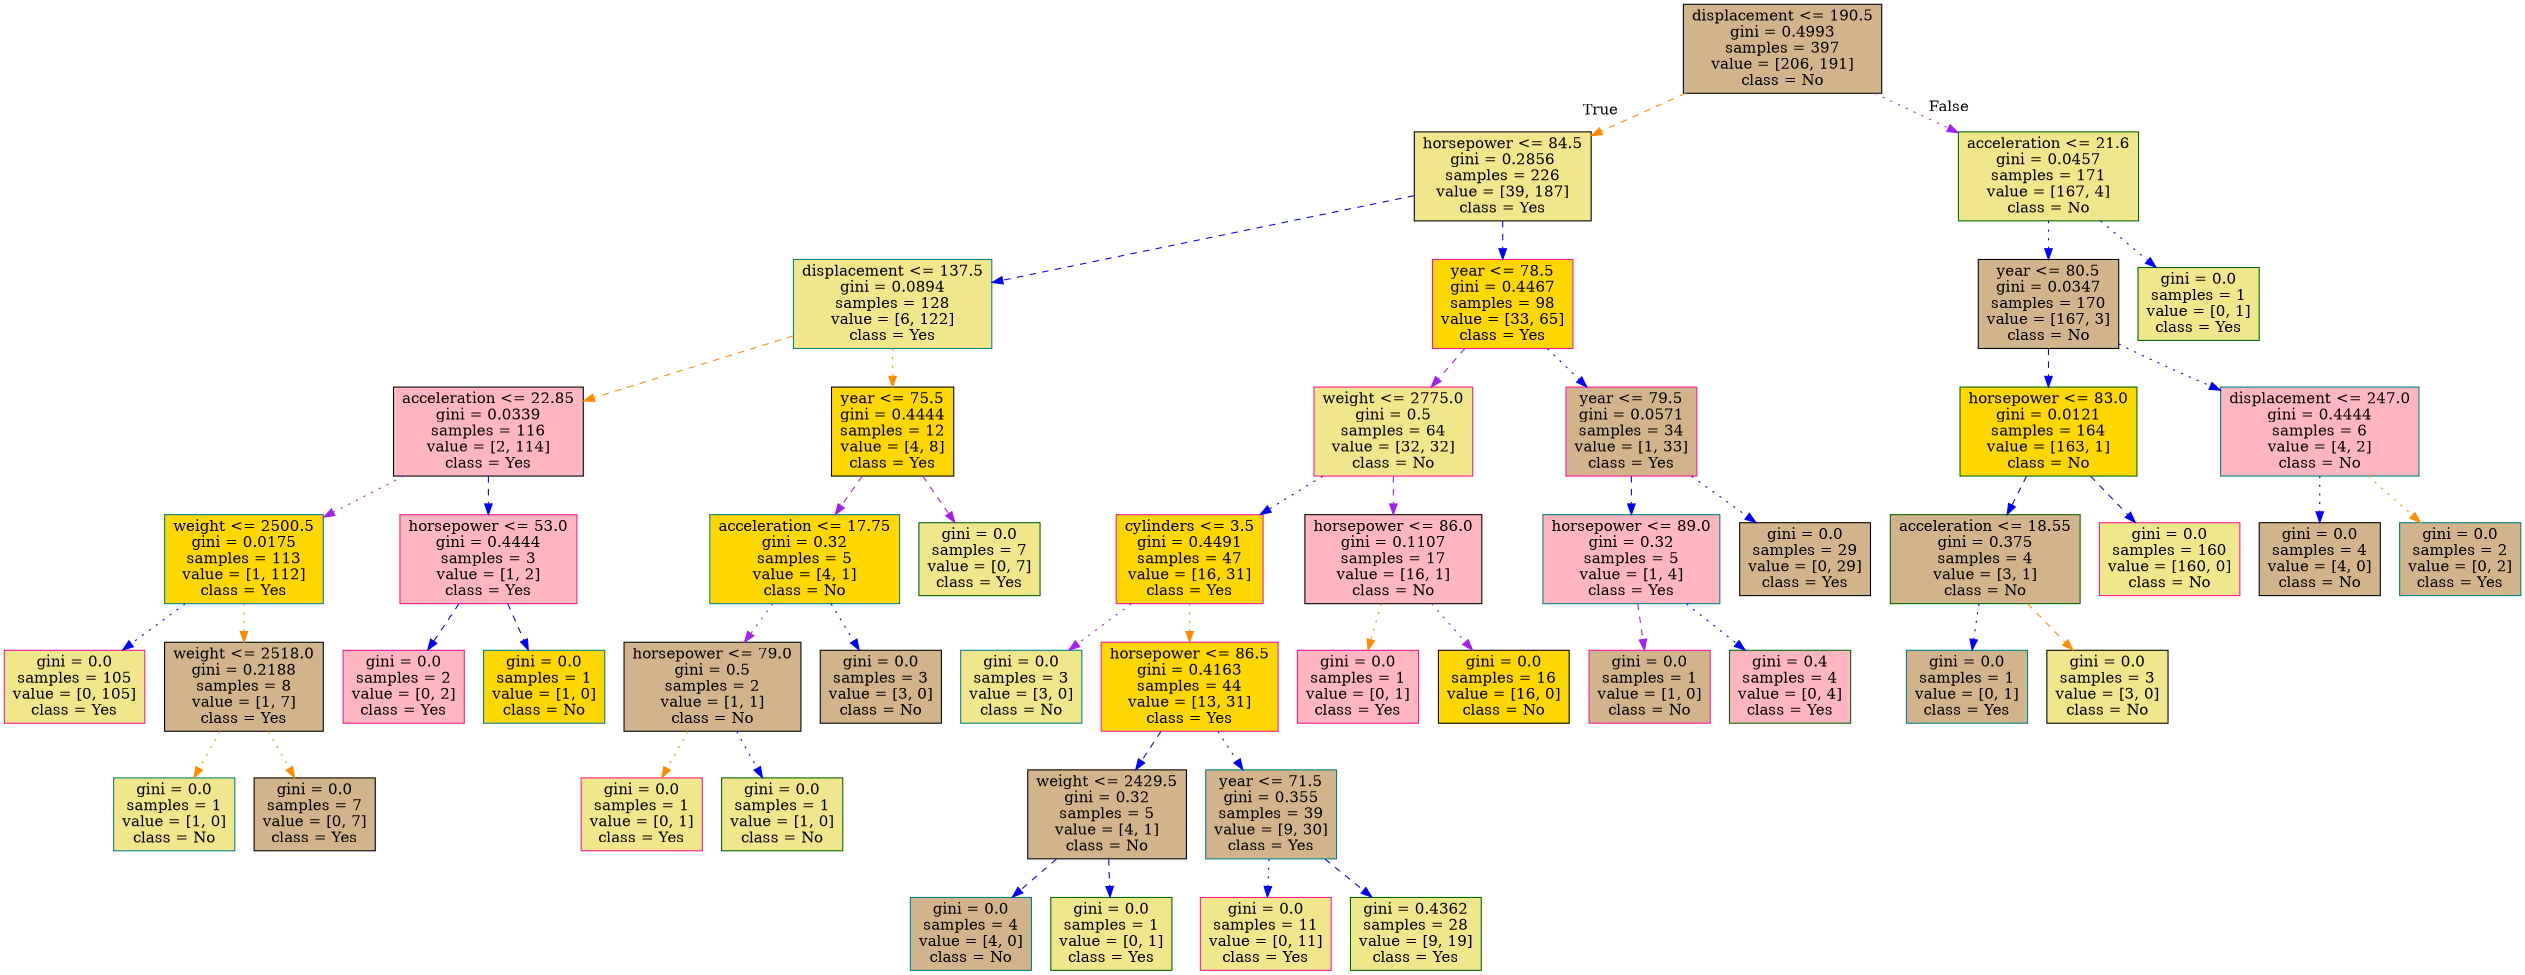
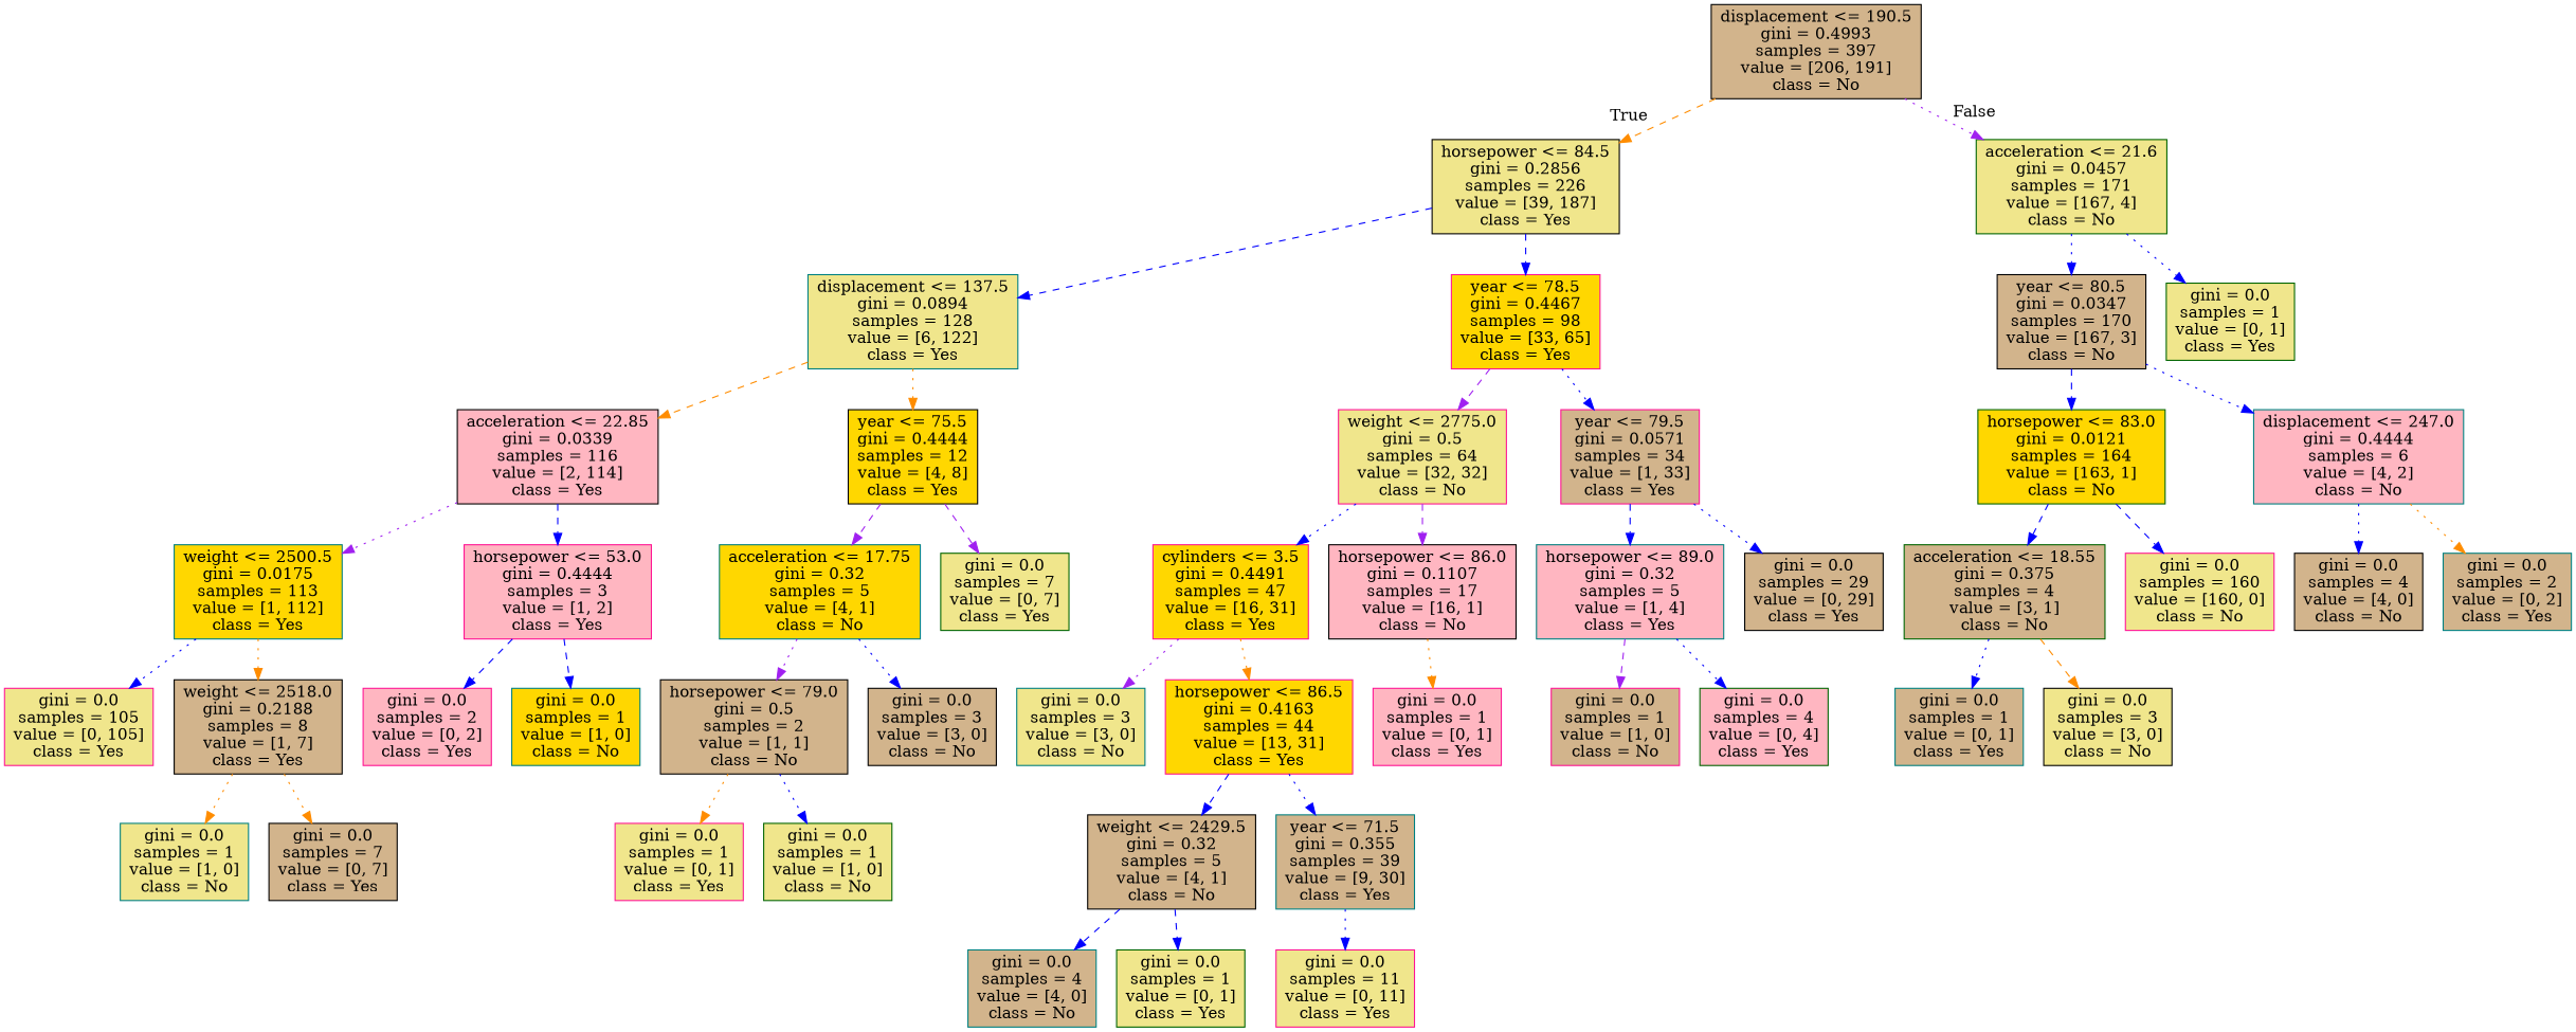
  digraph {
    node [color=black fillcolor=tan shape=box style=filled]
    edge [color=blue style=dotted]
    n1 [label="displacement <= 190.5\ngini = 0.4993\nsamples = 397\nvalue = [206, 191]\nclass = No"]
    n2 [fillcolor=khaki label="horsepower <= 84.5\ngini = 0.2856\nsamples = 226\nvalue = [39, 187]\nclass = Yes"]
    n3 [color=darkgreen fillcolor=khaki label="acceleration <= 21.6\ngini = 0.0457\nsamples = 171\nvalue = [167, 4]\nclass = No"]
    n4 [color=teal fillcolor=khaki label="displacement <= 137.5\ngini = 0.0894\nsamples = 128\nvalue = [6, 122]\nclass = Yes"]
    n5 [color=deeppink fillcolor=gold label="year <= 78.5\ngini = 0.4467\nsamples = 98\nvalue = [33, 65]\nclass = Yes"]
    n6 [label="year <= 80.5\ngini = 0.0347\nsamples = 170\nvalue = [167, 3]\nclass = No"]
    n7 [color=darkgreen fillcolor=khaki label="gini = 0.0\nsamples = 1\nvalue = [0, 1]\nclass = Yes"]
    n8 [fillcolor=lightpink label="acceleration <= 22.85\ngini = 0.0339\nsamples = 116\nvalue = [2, 114]\nclass = Yes"]
    n9 [fillcolor=gold label="year <= 75.5\ngini = 0.4444\nsamples = 12\nvalue = [4, 8]\nclass = Yes"]
    n10 [color=deeppink fillcolor=khaki label="weight <= 2775.0\ngini = 0.5\nsamples = 64\nvalue = [32, 32]\nclass = No"]
    n11 [color=deeppink label="year <= 79.5\ngini = 0.0571\nsamples = 34\nvalue = [1, 33]\nclass = Yes"]
    n12 [color=teal fillcolor=gold label="weight <= 2500.5\ngini = 0.0175\nsamples = 113\nvalue = [1, 112]\nclass = Yes"]
    n13 [color=deeppink fillcolor=lightpink label="horsepower <= 53.0\ngini = 0.4444\nsamples = 3\nvalue = [1, 2]\nclass = Yes"]
    n14 [color=teal fillcolor=gold label="acceleration <= 17.75\ngini = 0.32\nsamples = 5\nvalue = [4, 1]\nclass = No"]
    n15 [color=darkgreen fillcolor=khaki label="gini = 0.0\nsamples = 7\nvalue = [0, 7]\nclass = Yes"]
    n16 [color=deeppink fillcolor=khaki label="gini = 0.0\nsamples = 105\nvalue = [0, 105]\nclass = Yes"]
    n17 [label="weight <= 2518.0\ngini = 0.2188\nsamples = 8\nvalue = [1, 7]\nclass = Yes"]
    n18 [color=deeppink fillcolor=lightpink label="gini = 0.0\nsamples = 2\nvalue = [0, 2]\nclass = Yes"]
    n19 [color=teal fillcolor=gold label="gini = 0.0\nsamples = 1\nvalue = [1, 0]\nclass = No"]
    n20 [color=teal fillcolor=khaki label="gini = 0.0\nsamples = 1\nvalue = [1, 0]\nclass = No"]
    n21 [label="gini = 0.0\nsamples = 7\nvalue = [0, 7]\nclass = Yes"]
    n22 [label="horsepower <= 79.0\ngini = 0.5\nsamples = 2\nvalue = [1, 1]\nclass = No"]
    n23 [label="gini = 0.0\nsamples = 3\nvalue = [3, 0]\nclass = No"]
    n24 [color=deeppink fillcolor=khaki label="gini = 0.0\nsamples = 1\nvalue = [0, 1]\nclass = Yes"]
    n25 [color=darkgreen fillcolor=khaki label="gini = 0.0\nsamples = 1\nvalue = [1, 0]\nclass = No"]
    n26 [color=deeppink fillcolor=gold label="cylinders <= 3.5\ngini = 0.4491\nsamples = 47\nvalue = [16, 31]\nclass = Yes"]
    n27 [fillcolor=lightpink label="horsepower <= 86.0\ngini = 0.1107\nsamples = 17\nvalue = [16, 1]\nclass = No"]
    n28 [color=teal fillcolor=lightpink label="horsepower <= 89.0\ngini = 0.32\nsamples = 5\nvalue = [1, 4]\nclass = Yes"]
    n29 [label="gini = 0.0\nsamples = 29\nvalue = [0, 29]\nclass = Yes"]
    n30 [color=teal fillcolor=khaki label="gini = 0.0\nsamples = 3\nvalue = [3, 0]\nclass = No"]
    n31 [color=deeppink fillcolor=gold label="horsepower <= 86.5\ngini = 0.4163\nsamples = 44\nvalue = [13, 31]\nclass = Yes"]
    n32 [color=deeppink fillcolor=lightpink label="gini = 0.0\nsamples = 1\nvalue = [0, 1]\nclass = Yes"]
-   n33 [fillcolor=gold label="gini = 0.0\nsamples = 16\nvalue = [16, 0]\nclass = No"]
    n34 [label="weight <= 2429.5\ngini = 0.32\nsamples = 5\nvalue = [4, 1]\nclass = No"]
    n35 [color=teal label="year <= 71.5\ngini = 0.355\nsamples = 39\nvalue = [9, 30]\nclass = Yes"]
    n36 [color=teal label="gini = 0.0\nsamples = 4\nvalue = [4, 0]\nclass = No"]
    n37 [color=darkgreen fillcolor=khaki label="gini = 0.0\nsamples = 1\nvalue = [0, 1]\nclass = Yes"]
    n38 [color=deeppink fillcolor=khaki label="gini = 0.0\nsamples = 11\nvalue = [0, 11]\nclass = Yes"]
-   n39 [color=darkgreen fillcolor=khaki label="gini = 0.4362\nsamples = 28\nvalue = [9, 19]\nclass = Yes"]
    n40 [color=deeppink label="gini = 0.0\nsamples = 1\nvalue = [1, 0]\nclass = No"]
-   n41 [color=darkgreen fillcolor=lightpink label="gini = 0.4\nsamples = 4\nvalue = [0, 4]\nclass = Yes"]
+   n41 [color=darkgreen fillcolor=lightpink label="gini = 0.0\nsamples = 4\nvalue = [0, 4]\nclass = Yes"]
    n42 [color=darkgreen fillcolor=gold label="horsepower <= 83.0\ngini = 0.0121\nsamples = 164\nvalue = [163, 1]\nclass = No"]
    n43 [color=teal fillcolor=lightpink label="displacement <= 247.0\ngini = 0.4444\nsamples = 6\nvalue = [4, 2]\nclass = No"]
    n44 [color=darkgreen label="acceleration <= 18.55\ngini = 0.375\nsamples = 4\nvalue = [3, 1]\nclass = No"]
    n45 [color=deeppink fillcolor=khaki label="gini = 0.0\nsamples = 160\nvalue = [160, 0]\nclass = No"]
    n46 [label="gini = 0.0\nsamples = 4\nvalue = [4, 0]\nclass = No"]
    n47 [color=teal label="gini = 0.0\nsamples = 2\nvalue = [0, 2]\nclass = Yes"]
    n48 [color=teal label="gini = 0.0\nsamples = 1\nvalue = [0, 1]\nclass = Yes"]
    n49 [fillcolor=khaki label="gini = 0.0\nsamples = 3\nvalue = [3, 0]\nclass = No"]
    n1 -> n2 [color=darkorange headlabel=True labelangle=45 labeldistance=2.5 style=dashed]
    n1 -> n3 [color=purple headlabel=False labelangle=-45 labeldistance=2.5]
    n2 -> n4 [style=dashed]
    n2 -> n5 [style=dashed]
    n3 -> n6
    n3 -> n7
    n4 -> n8 [color=darkorange style=dashed]
    n4 -> n9 [color=darkorange]
    n5 -> n10 [color=purple style=dashed]
    n5 -> n11
    n6 -> n42 [style=dashed]
    n6 -> n43
    n8 -> n12 [color=purple]
    n8 -> n13 [style=dashed]
    n9 -> n14 [color=purple style=dashed]
    n9 -> n15 [color=purple style=dashed]
    n10 -> n26
    n10 -> n27 [color=purple style=dashed]
    n11 -> n28 [style=dashed]
    n11 -> n29
    n12 -> n16
    n12 -> n17 [color=darkorange]
    n13 -> n18 [style=dashed]
    n13 -> n19 [style=dashed]
    n14 -> n22 [color=purple]
    n14 -> n23
    n17 -> n20 [color=darkorange]
    n17 -> n21 [color=darkorange]
    n22 -> n24 [color=darkorange]
    n22 -> n25
    n26 -> n30 [color=purple]
    n26 -> n31 [color=darkorange]
    n27 -> n32 [color=darkorange]
-   n27 -> n33 [color=purple]
    n28 -> n40 [color=purple style=dashed]
    n28 -> n41
    n31 -> n34 [style=dashed]
    n31 -> n35
    n34 -> n36 [style=dashed]
    n34 -> n37 [style=dashed]
    n35 -> n38
-   n35 -> n39 [style=dashed]
    n42 -> n44 [style=dashed]
    n42 -> n45 [style=dashed]
    n43 -> n46
    n43 -> n47 [color=darkorange]
    n44 -> n48
    n44 -> n49 [color=darkorange style=dashed]
  }
